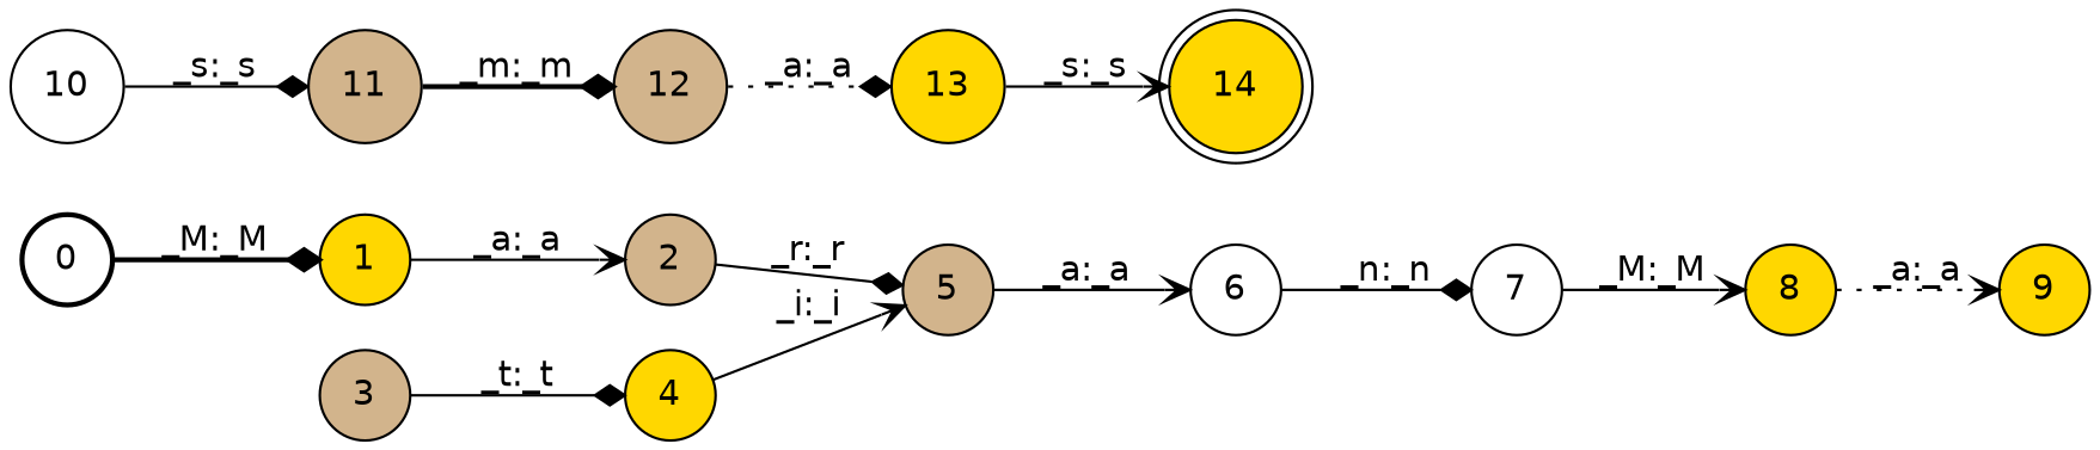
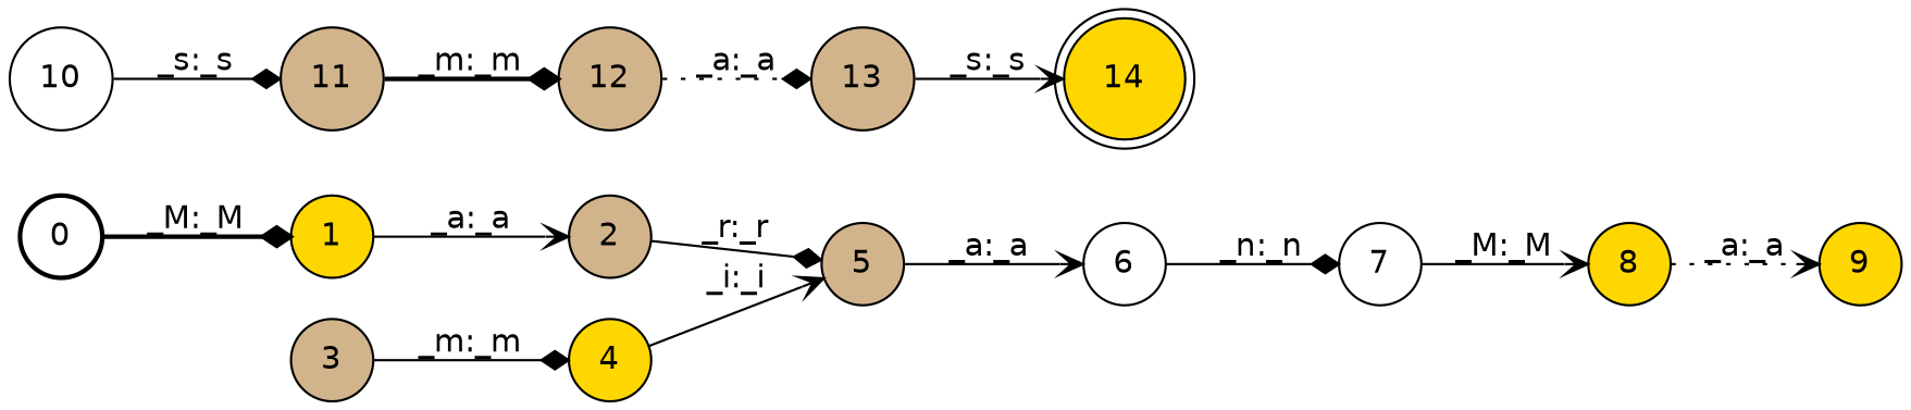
  digraph {
    fontname="DejaVu Sans"
    nodesep=0.25
    rankdir=LR
    ranksep=0.4
    node [fillcolor=tan fontname="DejaVu Sans" fontsize=14 shape=circle style="solid,filled"]
    edge [arrowhead=diamond fontname="DejaVu Sans" fontsize=14 style=solid]
    n1 [fillcolor=white label=0 style="bold,filled"]
    n2 [fillcolor=gold label=1]
    n3 [label=2]
    n4 [label=5]
    n5 [label=3]
    n6 [fillcolor=gold label=4]
    n7 [fillcolor=white label=6]
    n8 [fillcolor=white label=7]
    n9 [fillcolor=gold label=8]
    n10 [fillcolor=gold label=9]
    n11 [fillcolor=white label=10]
    n12 [label=11]
    n13 [label=12]
-   n14 [fillcolor=gold label=13]
+   n14 [label=13]
    n15 [fillcolor=gold label=14 shape=doublecircle]
    n1 -> n2 [label="_M:_M" style=bold]
    n2 -> n3 [arrowhead=vee label="_a:_a"]
    n3 -> n4 [label="_r:_r"]
    n4 -> n7 [arrowhead=vee label="_a:_a"]
-   n5 -> n6 [label="_t:_t"]
+   n5 -> n6 [label="_m:_m"]
    n6 -> n4 [arrowhead=vee label="_i:_i"]
    n7 -> n8 [label="_n:_n"]
    n8 -> n9 [arrowhead=vee label="_M:_M"]
    n9 -> n10 [arrowhead=vee label="_a:_a" style=dotted]
    n11 -> n12 [label="_s:_s"]
    n12 -> n13 [label="_m:_m" style=bold]
    n13 -> n14 [label="_a:_a" style=dotted]
    n14 -> n15 [arrowhead=vee label="_s:_s"]
  }
